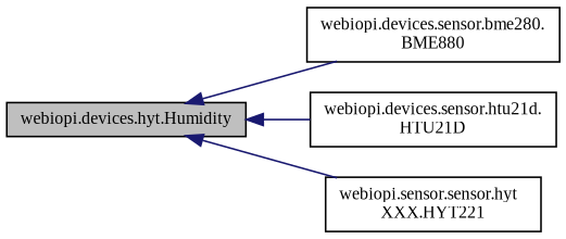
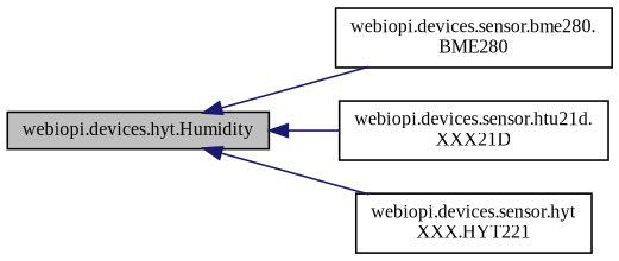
  digraph {
    fontname="Liberation Serif"
    rankdir=LR
    node [color=black fillcolor=white fontname="Liberation Serif" fontsize=10 shape=record style=filled]
    edge [color=midnightblue dir=back fontname="Liberation Serif" fontsize=10 labelfontname=Helvetica labelfontsize=10 style=solid]
    n1 [fillcolor=grey75 fontcolor=black height=0.2 label="webiopi.devices.hyt.Humidity" width=0.4]
-   n2 [height=0.2 label="webiopi.devices.sensor.bme280.\lBME880" width=0.4]
-   n3 [height=0.2 label="webiopi.devices.sensor.htu21d.\lHTU21D" width=0.4]
-   n4 [height=0.2 label="webiopi.sensor.sensor.hyt\lXXX.HYT221" width=0.4]
+   n2 [height=0.2 label="webiopi.devices.sensor.bme280.\lBME280" width=0.4]
+   n3 [height=0.2 label="webiopi.devices.sensor.htu21d.\lXXX21D" width=0.4]
+   n4 [height=0.2 label="webiopi.devices.sensor.hyt\lXXX.HYT221" width=0.4]
    n1 -> n2
    n1 -> n3
    n1 -> n4
  }
